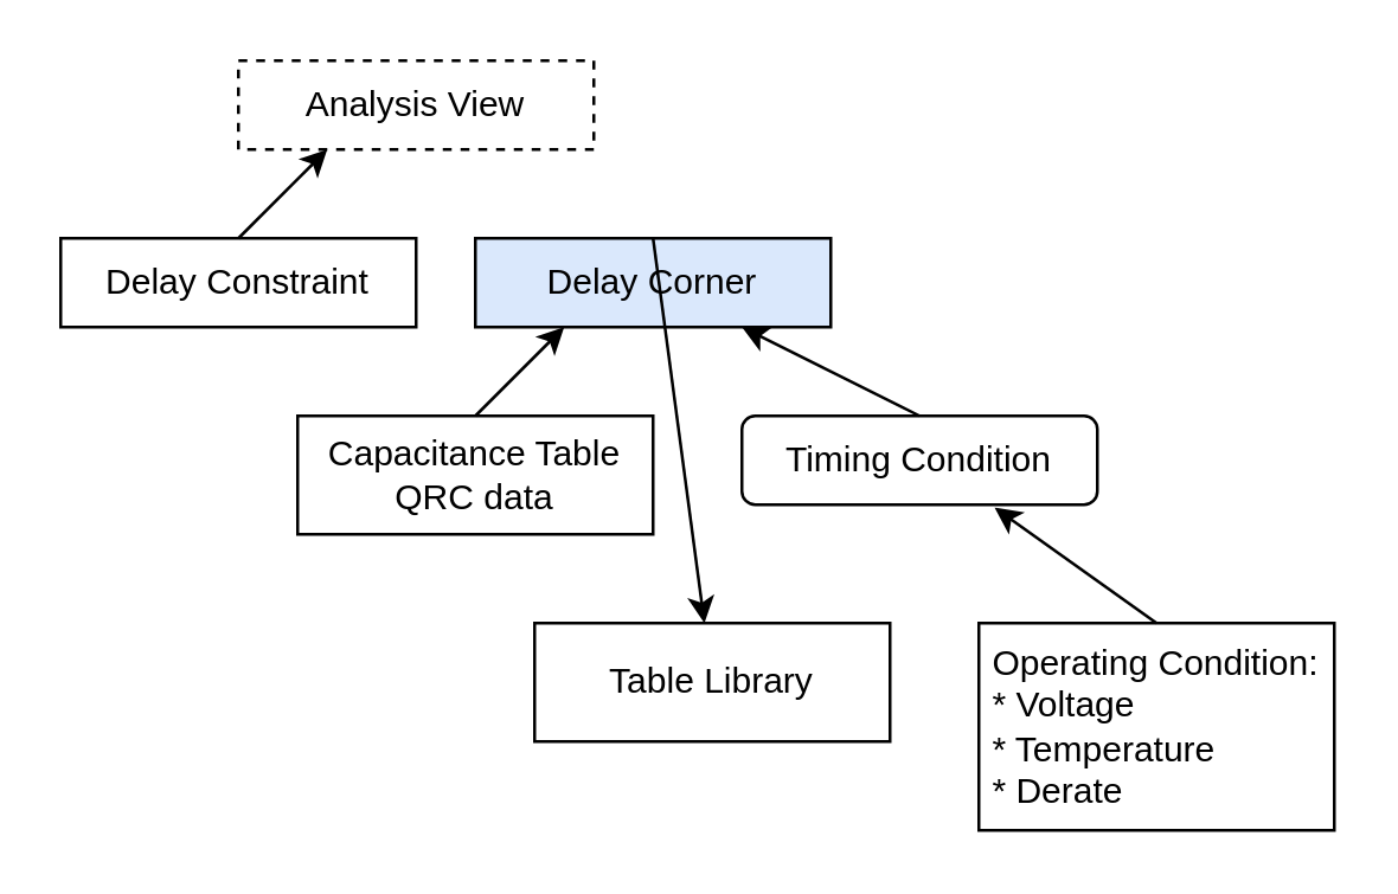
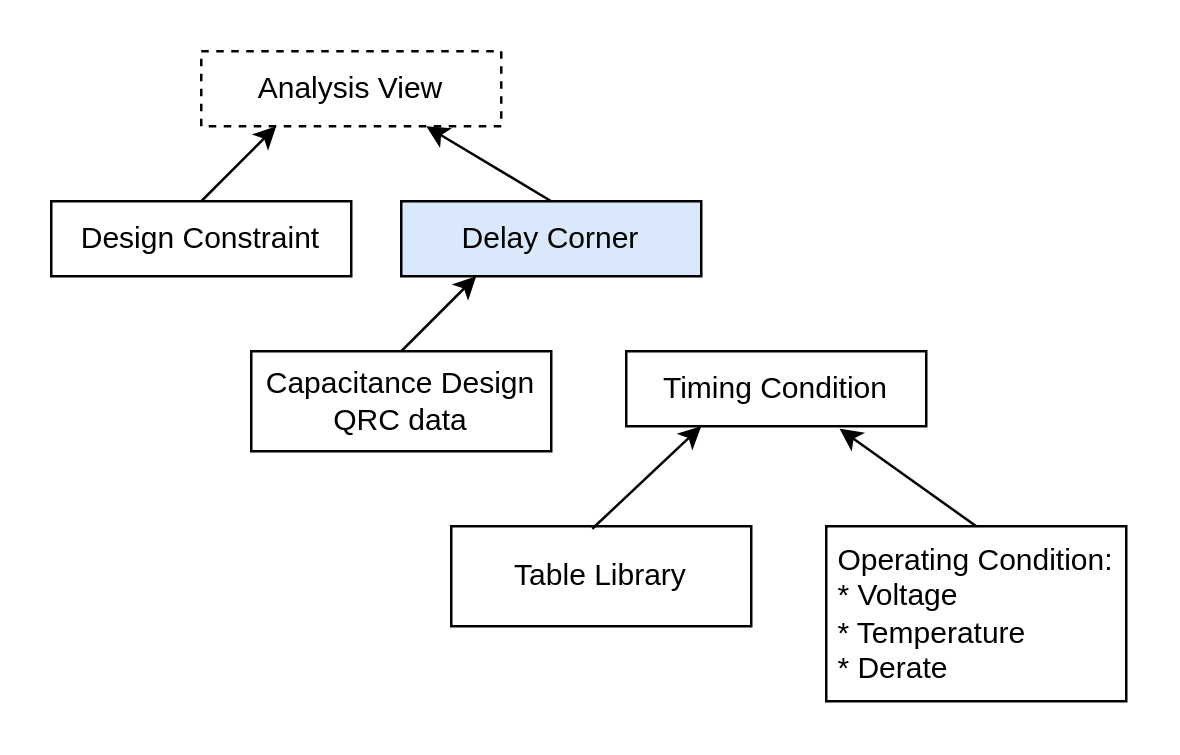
  <mxCell id="0" />
  <mxCell id="1" parent="0" />
- <mxCell id="2" value="&lt;div&gt;Capacitance Table&lt;/div&gt;&lt;div&gt;QRC data&lt;br&gt;&lt;/div&gt;" style="rounded=0;whiteSpace=wrap;html=1;" vertex="1" parent="1"><mxGeometry x="100" y="140" width="120" height="40" as="geometry" /></mxCell>
+ <mxCell id="2" value="&lt;div&gt;Capacitance Design&lt;/div&gt;&lt;div&gt;QRC data&lt;br&gt;&lt;/div&gt;" style="rounded=0;whiteSpace=wrap;html=1;" vertex="1" parent="1"><mxGeometry x="100" y="140" width="120" height="40" as="geometry" /></mxCell>
  <mxCell id="3" value="Table Library" style="rounded=0;whiteSpace=wrap;html=1;" vertex="1" parent="1"><mxGeometry x="180" y="210" width="120" height="40" as="geometry" /></mxCell>
  <mxCell id="4" value="&lt;div align=&quot;left&quot;&gt;Operating Condition:&lt;/div&gt;&lt;div align=&quot;left&quot;&gt;* Voltage&lt;/div&gt;&lt;div align=&quot;left&quot;&gt;* Temperature&lt;/div&gt;&lt;div align=&quot;left&quot;&gt;* Derate&lt;br&gt;&lt;/div&gt;" style="rounded=0;whiteSpace=wrap;html=1;" vertex="1" parent="1"><mxGeometry x="330" y="210" width="120" height="70" as="geometry" /></mxCell>
  <mxCell id="5" value="" style="endArrow=classic;html=1;rounded=0;exitX=0.5;exitY=0;exitDx=0;exitDy=0;entryX=0.25;entryY=1;entryDx=0;entryDy=0;" edge="1" parent="1" source="2" target="7"><mxGeometry width="50" height="50" relative="1" as="geometry"><mxPoint x="210" y="220" as="sourcePoint" /><mxPoint x="260" y="170" as="targetPoint" /></mxGeometry></mxCell>
- <mxCell id="6" value="Delay Constraint" style="rounded=0;whiteSpace=wrap;html=1;" vertex="1" parent="1"><mxGeometry x="20" y="80" width="120" height="30" as="geometry" /></mxCell>
+ <mxCell id="6" value="Design Constraint" style="rounded=0;whiteSpace=wrap;html=1;" vertex="1" parent="1"><mxGeometry x="20" y="80" width="120" height="30" as="geometry" /></mxCell>
  <mxCell id="7" value="Delay Corner" style="rounded=0;whiteSpace=wrap;html=1;fillColor=#dae8fc;" vertex="1" parent="1"><mxGeometry x="160" y="80" width="120" height="30" as="geometry" /></mxCell>
- <mxCell id="8" value="Timing Condition" style="whiteSpace=wrap;html=1;rounded=1;" vertex="1" parent="1"><mxGeometry x="250" y="140" width="120" height="30" as="geometry" /></mxCell>
+ <mxCell id="8" value="Timing Condition" style="rounded=0;whiteSpace=wrap;html=1;" vertex="1" parent="1"><mxGeometry x="250" y="140" width="120" height="30" as="geometry" /></mxCell>
+ <mxCell id="9" value="" style="endArrow=classic;html=1;rounded=0;exitX=0.47;exitY=0.025;exitDx=0;exitDy=0;entryX=0.25;entryY=1;entryDx=0;entryDy=0;exitPerimeter=0;" edge="1" parent="1" source="3" target="8"><mxGeometry width="50" height="50" relative="1" as="geometry"><mxPoint x="130" y="190" as="sourcePoint" /><mxPoint x="130" y="120" as="targetPoint" /></mxGeometry></mxCell>
  <mxCell id="10" value="" style="endArrow=classic;html=1;rounded=0;exitX=0.5;exitY=0;exitDx=0;exitDy=0;entryX=0.711;entryY=1.033;entryDx=0;entryDy=0;entryPerimeter=0;" edge="1" parent="1" source="4" target="8"><mxGeometry width="50" height="50" relative="1" as="geometry"><mxPoint x="216" y="261" as="sourcePoint" /><mxPoint x="260" y="220" as="targetPoint" /></mxGeometry></mxCell>
- <mxCell id="11" value="" style="endArrow=classic;html=1;rounded=0;exitX=0.5;exitY=0;exitDx=0;exitDy=0;entryX=0.75;entryY=1;entryDx=0;entryDy=0;" edge="1" parent="1" source="8" target="7"><mxGeometry width="50" height="50" relative="1" as="geometry"><mxPoint x="360" y="260" as="sourcePoint" /><mxPoint x="315" y="221" as="targetPoint" /></mxGeometry></mxCell>
  <mxCell id="12" value="Analysis View" style="rounded=0;whiteSpace=wrap;html=1;dashed=1;" vertex="1" parent="1"><mxGeometry x="80" y="20" width="120" height="30" as="geometry" /></mxCell>
  <mxCell id="13" value="" style="endArrow=classic;html=1;rounded=0;exitX=0.5;exitY=0;exitDx=0;exitDy=0;entryX=0.25;entryY=1;entryDx=0;entryDy=0;" edge="1" parent="1" source="6" target="12"><mxGeometry width="50" height="50" relative="1" as="geometry"><mxPoint x="290" y="190" as="sourcePoint" /><mxPoint x="190" y="120" as="targetPoint" /></mxGeometry></mxCell>
- <mxCell id="14" value="" style="endArrow=classic;html=1;rounded=0;exitX=0.5;exitY=0;exitDx=0;exitDy=0;" edge="1" parent="1" source="7" target="3"><mxGeometry width="50" height="50" relative="1" as="geometry"><mxPoint x="320" y="90" as="sourcePoint" /><mxPoint x="280" y="60" as="targetPoint" /></mxGeometry></mxCell>
+ <mxCell id="14" value="" style="endArrow=classic;html=1;rounded=0;exitX=0.5;exitY=0;exitDx=0;exitDy=0;entryX=0.75;entryY=1;entryDx=0;entryDy=0;" edge="1" parent="1" source="7" target="12"><mxGeometry width="50" height="50" relative="1" as="geometry"><mxPoint x="320" y="90" as="sourcePoint" /><mxPoint x="280" y="60" as="targetPoint" /></mxGeometry></mxCell>
